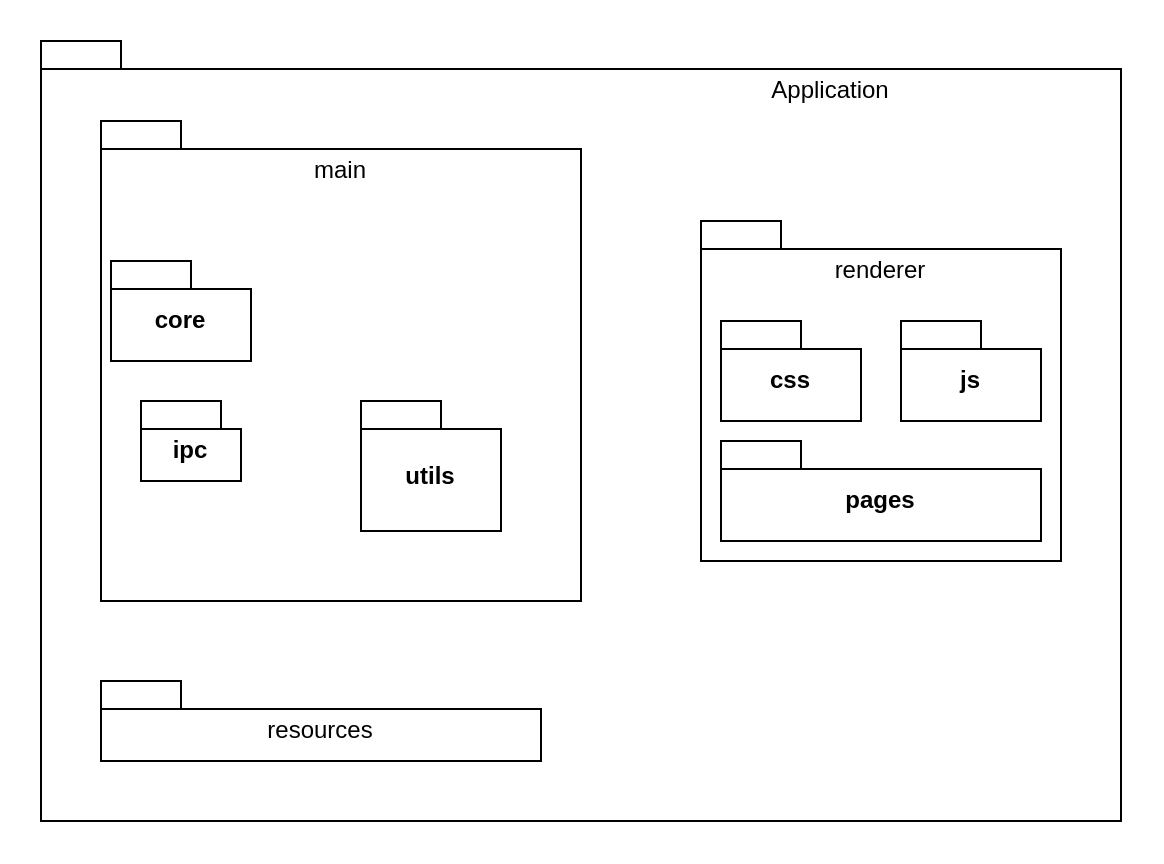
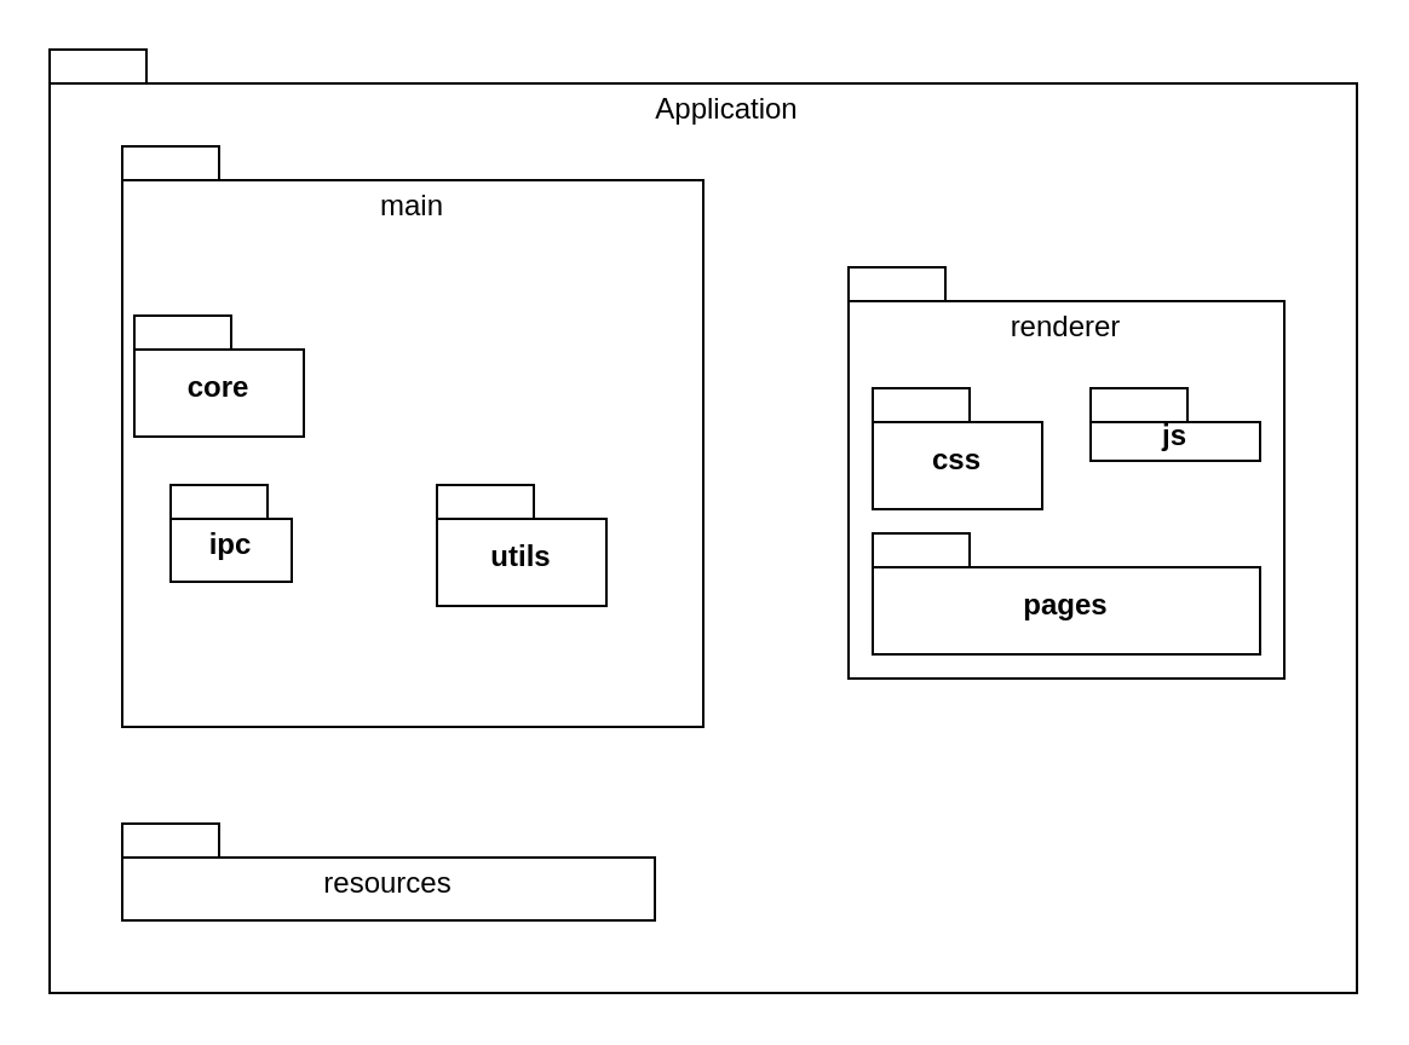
  <mxCell id="0" />
  <mxCell id="1" parent="0" />
  <mxCell id="2" value="" style="shape=folder;fontStyle=1;spacingTop=10;tabWidth=40;tabHeight=14;tabPosition=left;html=1;whiteSpace=wrap;labelPosition=center;verticalLabelPosition=top;align=center;verticalAlign=bottom;" vertex="1" parent="1"><mxGeometry x="20" y="20" width="540" height="390" as="geometry" /></mxCell>
- <mxCell id="3" value="Application" style="text;html=1;whiteSpace=wrap;strokeColor=none;fillColor=none;align=center;verticalAlign=middle;rounded=0;" vertex="1" parent="1"><mxGeometry x="385" y="30" width="60" height="30" as="geometry" /></mxCell>
+ <mxCell id="3" value="Application" style="text;html=1;whiteSpace=wrap;strokeColor=none;fillColor=none;align=center;verticalAlign=middle;rounded=0;" vertex="1" parent="1"><mxGeometry x="270" y="30" width="60" height="30" as="geometry" /></mxCell>
  <mxCell id="4" value="" style="shape=folder;fontStyle=1;spacingTop=10;tabWidth=40;tabHeight=14;tabPosition=left;html=1;whiteSpace=wrap;" vertex="1" parent="1"><mxGeometry x="50" y="60" width="240" height="240" as="geometry" /></mxCell>
  <mxCell id="5" value="" style="shape=folder;fontStyle=1;spacingTop=10;tabWidth=40;tabHeight=14;tabPosition=left;html=1;whiteSpace=wrap;" vertex="1" parent="1"><mxGeometry x="350" y="110" width="180" height="170" as="geometry" /></mxCell>
  <mxCell id="6" value="" style="shape=folder;fontStyle=1;spacingTop=10;tabWidth=40;tabHeight=14;tabPosition=left;html=1;whiteSpace=wrap;" vertex="1" parent="1"><mxGeometry x="50" y="340" width="220" height="40" as="geometry" /></mxCell>
  <mxCell id="7" value="main" style="text;html=1;whiteSpace=wrap;strokeColor=none;fillColor=none;align=center;verticalAlign=middle;rounded=0;" vertex="1" parent="1"><mxGeometry x="140" y="70" width="60" height="30" as="geometry" /></mxCell>
  <mxCell id="8" value="renderer" style="text;html=1;whiteSpace=wrap;strokeColor=none;fillColor=none;align=center;verticalAlign=middle;rounded=0;" vertex="1" parent="1"><mxGeometry x="410" y="120" width="60" height="30" as="geometry" /></mxCell>
  <mxCell id="9" value="resources" style="text;html=1;whiteSpace=wrap;strokeColor=none;fillColor=none;align=center;verticalAlign=middle;rounded=0;" vertex="1" parent="1"><mxGeometry x="130" y="350" width="60" height="30" as="geometry" /></mxCell>
  <mxCell id="10" value="core" style="shape=folder;fontStyle=1;spacingTop=10;tabWidth=40;tabHeight=14;tabPosition=left;html=1;whiteSpace=wrap;" vertex="1" parent="1"><mxGeometry x="55" y="130" width="70" height="50" as="geometry" /></mxCell>
  <mxCell id="11" value="ipc" style="shape=folder;fontStyle=1;spacingTop=10;tabWidth=40;tabHeight=14;tabPosition=left;html=1;whiteSpace=wrap;" vertex="1" parent="1"><mxGeometry x="70" y="200" width="50" height="40" as="geometry" /></mxCell>
- <mxCell id="12" value="utils" style="shape=folder;fontStyle=1;spacingTop=10;tabWidth=40;tabHeight=14;tabPosition=left;html=1;whiteSpace=wrap;" vertex="1" parent="1"><mxGeometry x="180" y="200" width="70" height="65" as="geometry" /></mxCell>
+ <mxCell id="12" value="utils" style="shape=folder;fontStyle=1;spacingTop=10;tabWidth=40;tabHeight=14;tabPosition=left;html=1;whiteSpace=wrap;" vertex="1" parent="1"><mxGeometry x="180" y="200" width="70" height="50" as="geometry" /></mxCell>
  <mxCell id="13" value="css" style="shape=folder;fontStyle=1;spacingTop=10;tabWidth=40;tabHeight=14;tabPosition=left;html=1;whiteSpace=wrap;" vertex="1" parent="1"><mxGeometry x="360" y="160" width="70" height="50" as="geometry" /></mxCell>
- <mxCell id="14" value="js" style="shape=folder;fontStyle=1;spacingTop=10;tabWidth=40;tabHeight=14;tabPosition=left;html=1;whiteSpace=wrap;" vertex="1" parent="1"><mxGeometry x="450" y="160" width="70" height="50" as="geometry" /></mxCell>
+ <mxCell id="14" value="js" style="shape=folder;fontStyle=1;spacingTop=10;tabWidth=40;tabHeight=14;tabPosition=left;html=1;whiteSpace=wrap;" vertex="1" parent="1"><mxGeometry x="450" y="160" width="70" height="30" as="geometry" /></mxCell>
  <mxCell id="15" value="pages" style="shape=folder;fontStyle=1;spacingTop=10;tabWidth=40;tabHeight=14;tabPosition=left;html=1;whiteSpace=wrap;" vertex="1" parent="1"><mxGeometry x="360" y="220" width="160" height="50" as="geometry" /></mxCell>
